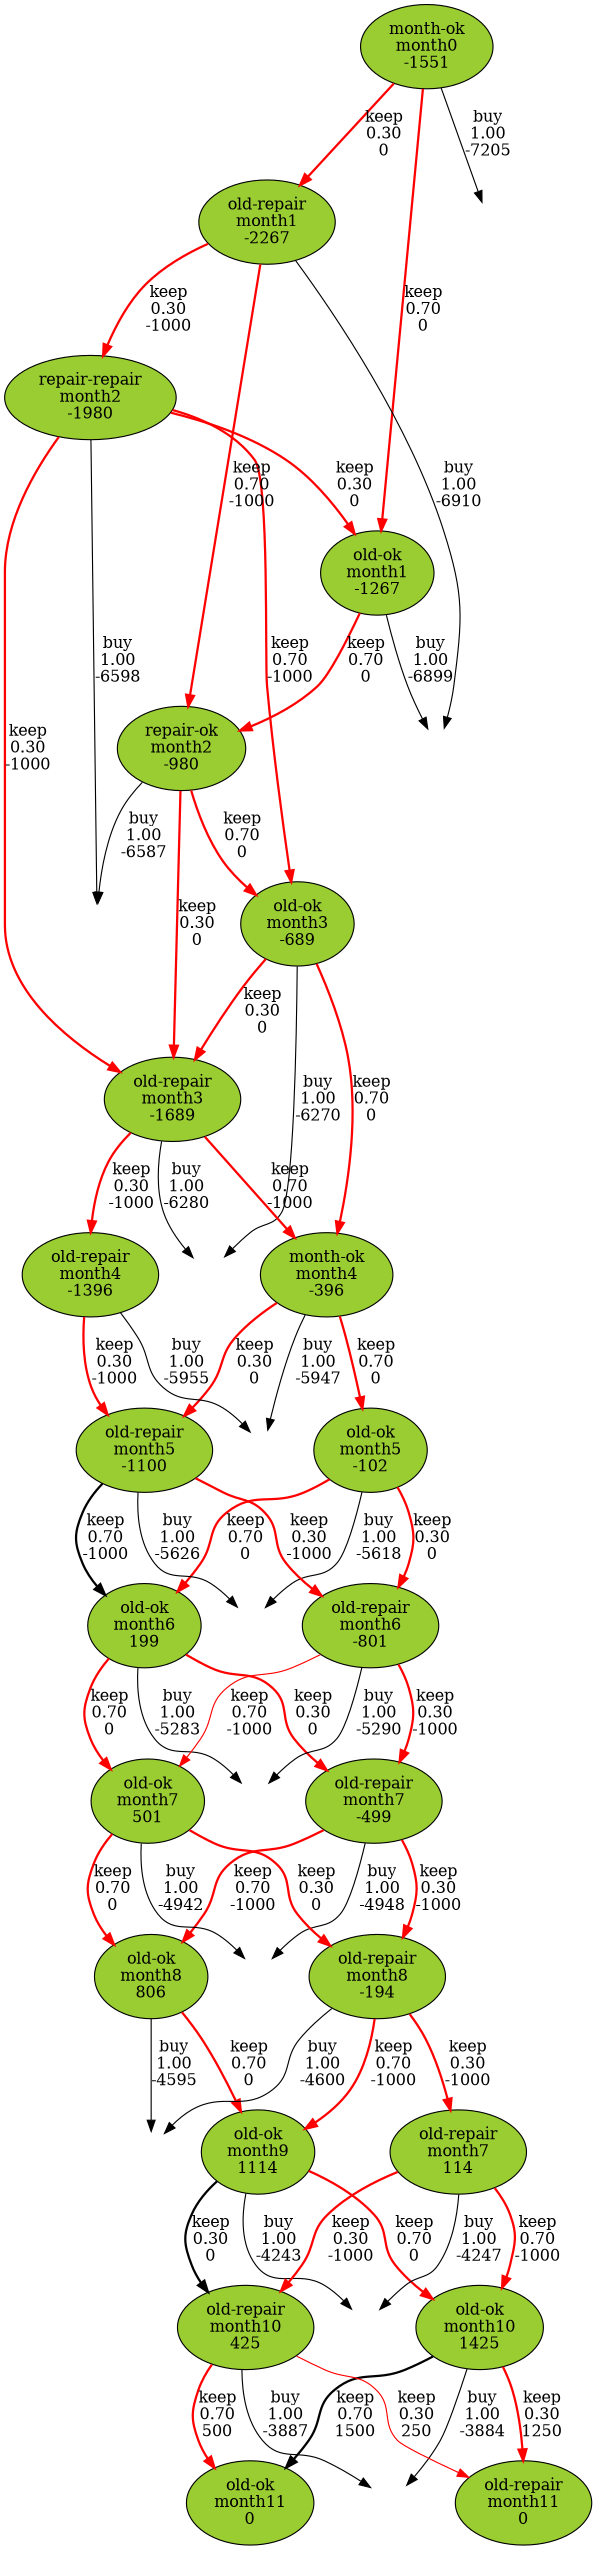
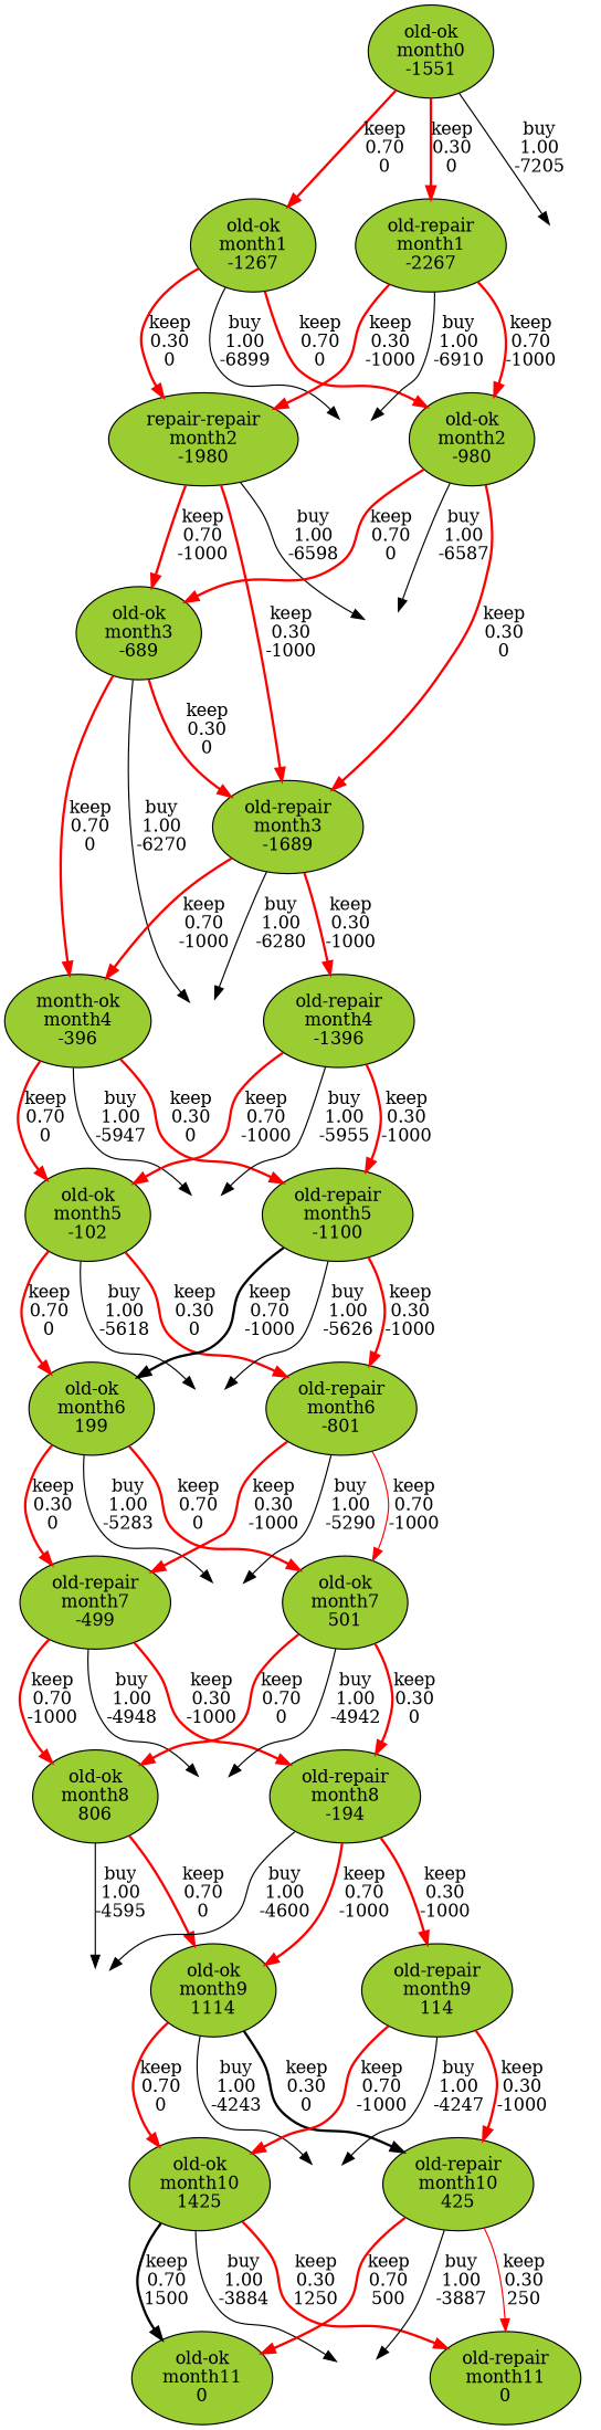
  digraph {
    node [fillcolor=yellowgreen style=filled]
    edge [color=red style=bold]
    n1 [label="old-ok\nmonth11\n0"]
    n2 [label="old-repair\nmonth11\n0"]
    n3 [label="old-repair\nmonth7\n-499"]
    n4 [label="old-ok\nmonth8\n806"]
    n5 [label="old-repair\nmonth8\n-194"]
    n6 [label=a style=invis fillcolor=""]
    n7 [label="old-ok\nmonth9\n1114"]
    n8 [label=a style=invis fillcolor=""]
-   n9 [label="old-repair\nmonth7\n114"]
+   n9 [label="old-repair\nmonth9\n114"]
    n10 [label="repair-repair\nmonth2\n-1980"]
    n11 [label="old-ok\nmonth3\n-689"]
    n12 [label="old-repair\nmonth3\n-1689"]
    n13 [label=a style=invis fillcolor=""]
    n14 [label="month-ok\nmonth4\n-396"]
    n15 [label=a style=invis fillcolor=""]
    n16 [label="old-repair\nmonth4\n-1396"]
    n17 [label="old-ok\nmonth6\n199"]
    n18 [label="old-ok\nmonth7\n501"]
    n19 [label=a style=invis fillcolor=""]
    n20 [label="old-repair\nmonth6\n-801"]
-   n21 [label="repair-ok\nmonth2\n-980"]
+   n21 [label="old-ok\nmonth2\n-980"]
    n22 [label="old-ok\nmonth5\n-102"]
    n23 [label="old-repair\nmonth5\n-1100"]
    n24 [label=a style=invis fillcolor=""]
    n25 [label=a style=invis fillcolor=""]
    n26 [label="old-ok\nmonth10\n1425"]
    n27 [label=a style=invis fillcolor=""]
    n28 [label="old-repair\nmonth10\n425"]
-   n29 [label="month-ok\nmonth0\n-1551"]
+   n29 [label="old-ok\nmonth0\n-1551"]
    n30 [label="old-ok\nmonth1\n-1267"]
    n31 [label="old-repair\nmonth1\n-2267"]
    n32 [label=a style=invis fillcolor=""]
    n33 [label=a style=invis fillcolor=""]
    n34 [label=a style=invis fillcolor=""]
    subgraph sub_1 {
      rank=max
      n1
    }
    subgraph sub_2 {
      rank=max
      n2
    }
    n3 -> n4 [label="keep\n0.70\n-1000"]
    n3 -> n5 [label="keep\n0.30\n-1000"]
    n3 -> n6 [label="buy\n1.00\n-4948" color="" style=""]
    n4 -> n7 [label="keep\n0.70\n0"]
    n4 -> n8 [label="buy\n1.00\n-4595" color="" style=""]
    n5 -> n7 [label="keep\n0.70\n-1000"]
    n5 -> n8 [label="buy\n1.00\n-4600" color="" style=""]
    n5 -> n9 [label="keep\n0.30\n-1000"]
    n7 -> n26 [label="keep\n0.70\n0"]
    n7 -> n28 [color=black label="keep\n0.30\n0"]
    n7 -> n34 [label="buy\n1.00\n-4243" color="" style=""]
    n9 -> n26 [label="keep\n0.70\n-1000"]
    n9 -> n28 [label="keep\n0.30\n-1000"]
    n9 -> n34 [label="buy\n1.00\n-4247" color="" style=""]
    n10 -> n11 [label="keep\n0.70\n-1000"]
    n10 -> n12 [label="keep\n0.30\n-1000"]
    n10 -> n13 [label="buy\n1.00\n-6598" color="" style=""]
    n11 -> n12 [label="keep\n0.30\n0"]
    n11 -> n14 [label="keep\n0.70\n0"]
    n11 -> n15 [label="buy\n1.00\n-6270" color="" style=""]
    n12 -> n14 [label="keep\n0.70\n-1000"]
    n12 -> n15 [label="buy\n1.00\n-6280" color="" style=""]
    n12 -> n16 [label="keep\n0.30\n-1000"]
    n14 -> n22 [label="keep\n0.70\n0"]
    n14 -> n23 [label="keep\n0.30\n0"]
    n14 -> n24 [label="buy\n1.00\n-5947" color="" style=""]
+   n16 -> n22 [label="keep\n0.70\n-1000"]
    n16 -> n23 [label="keep\n0.30\n-1000"]
    n16 -> n24 [label="buy\n1.00\n-5955" color="" style=""]
    n17 -> n3 [label="keep\n0.30\n0"]
    n17 -> n18 [label="keep\n0.70\n0"]
    n17 -> n19 [label="buy\n1.00\n-5283" color="" style=""]
    n18 -> n4 [label="keep\n0.70\n0"]
    n18 -> n5 [label="keep\n0.30\n0"]
    n18 -> n6 [label="buy\n1.00\n-4942" color="" style=""]
    n20 -> n3 [label="keep\n0.30\n-1000"]
    n20 -> n18 [label="keep\n0.70\n-1000" style=solid]
    n20 -> n19 [label="buy\n1.00\n-5290" color="" style=""]
    n21 -> n11 [label="keep\n0.70\n0"]
    n21 -> n12 [label="keep\n0.30\n0"]
    n21 -> n13 [label="buy\n1.00\n-6587" color="" style=""]
    n22 -> n17 [label="keep\n0.70\n0"]
    n22 -> n20 [label="keep\n0.30\n0"]
    n22 -> n25 [label="buy\n1.00\n-5618" color="" style=""]
    n23 -> n17 [color=black label="keep\n0.70\n-1000"]
    n23 -> n20 [label="keep\n0.30\n-1000"]
    n23 -> n25 [label="buy\n1.00\n-5626" color="" style=""]
    n26 -> n1 [color=black label="keep\n0.70\n1500"]
    n26 -> n2 [label="keep\n0.30\n1250"]
    n26 -> n27 [label="buy\n1.00\n-3884" color="" style=""]
    n28 -> n1 [label="keep\n0.70\n500"]
    n28 -> n2 [label="keep\n0.30\n250" style=solid]
    n28 -> n27 [label="buy\n1.00\n-3887" color="" style=""]
    n29 -> n30 [label="keep\n0.70\n0"]
    n29 -> n31 [label="keep\n0.30\n0"]
    n29 -> n32 [label="buy\n1.00\n-7205" color="" style=""]
-   n10 -> n30 [label="keep\n0.30\n0"]
+   n30 -> n10 [label="keep\n0.30\n0"]
    n30 -> n21 [label="keep\n0.70\n0"]
    n30 -> n33 [label="buy\n1.00\n-6899" color="" style=""]
    n31 -> n10 [label="keep\n0.30\n-1000"]
    n31 -> n21 [label="keep\n0.70\n-1000"]
    n31 -> n33 [label="buy\n1.00\n-6910" color="" style=""]
  }
